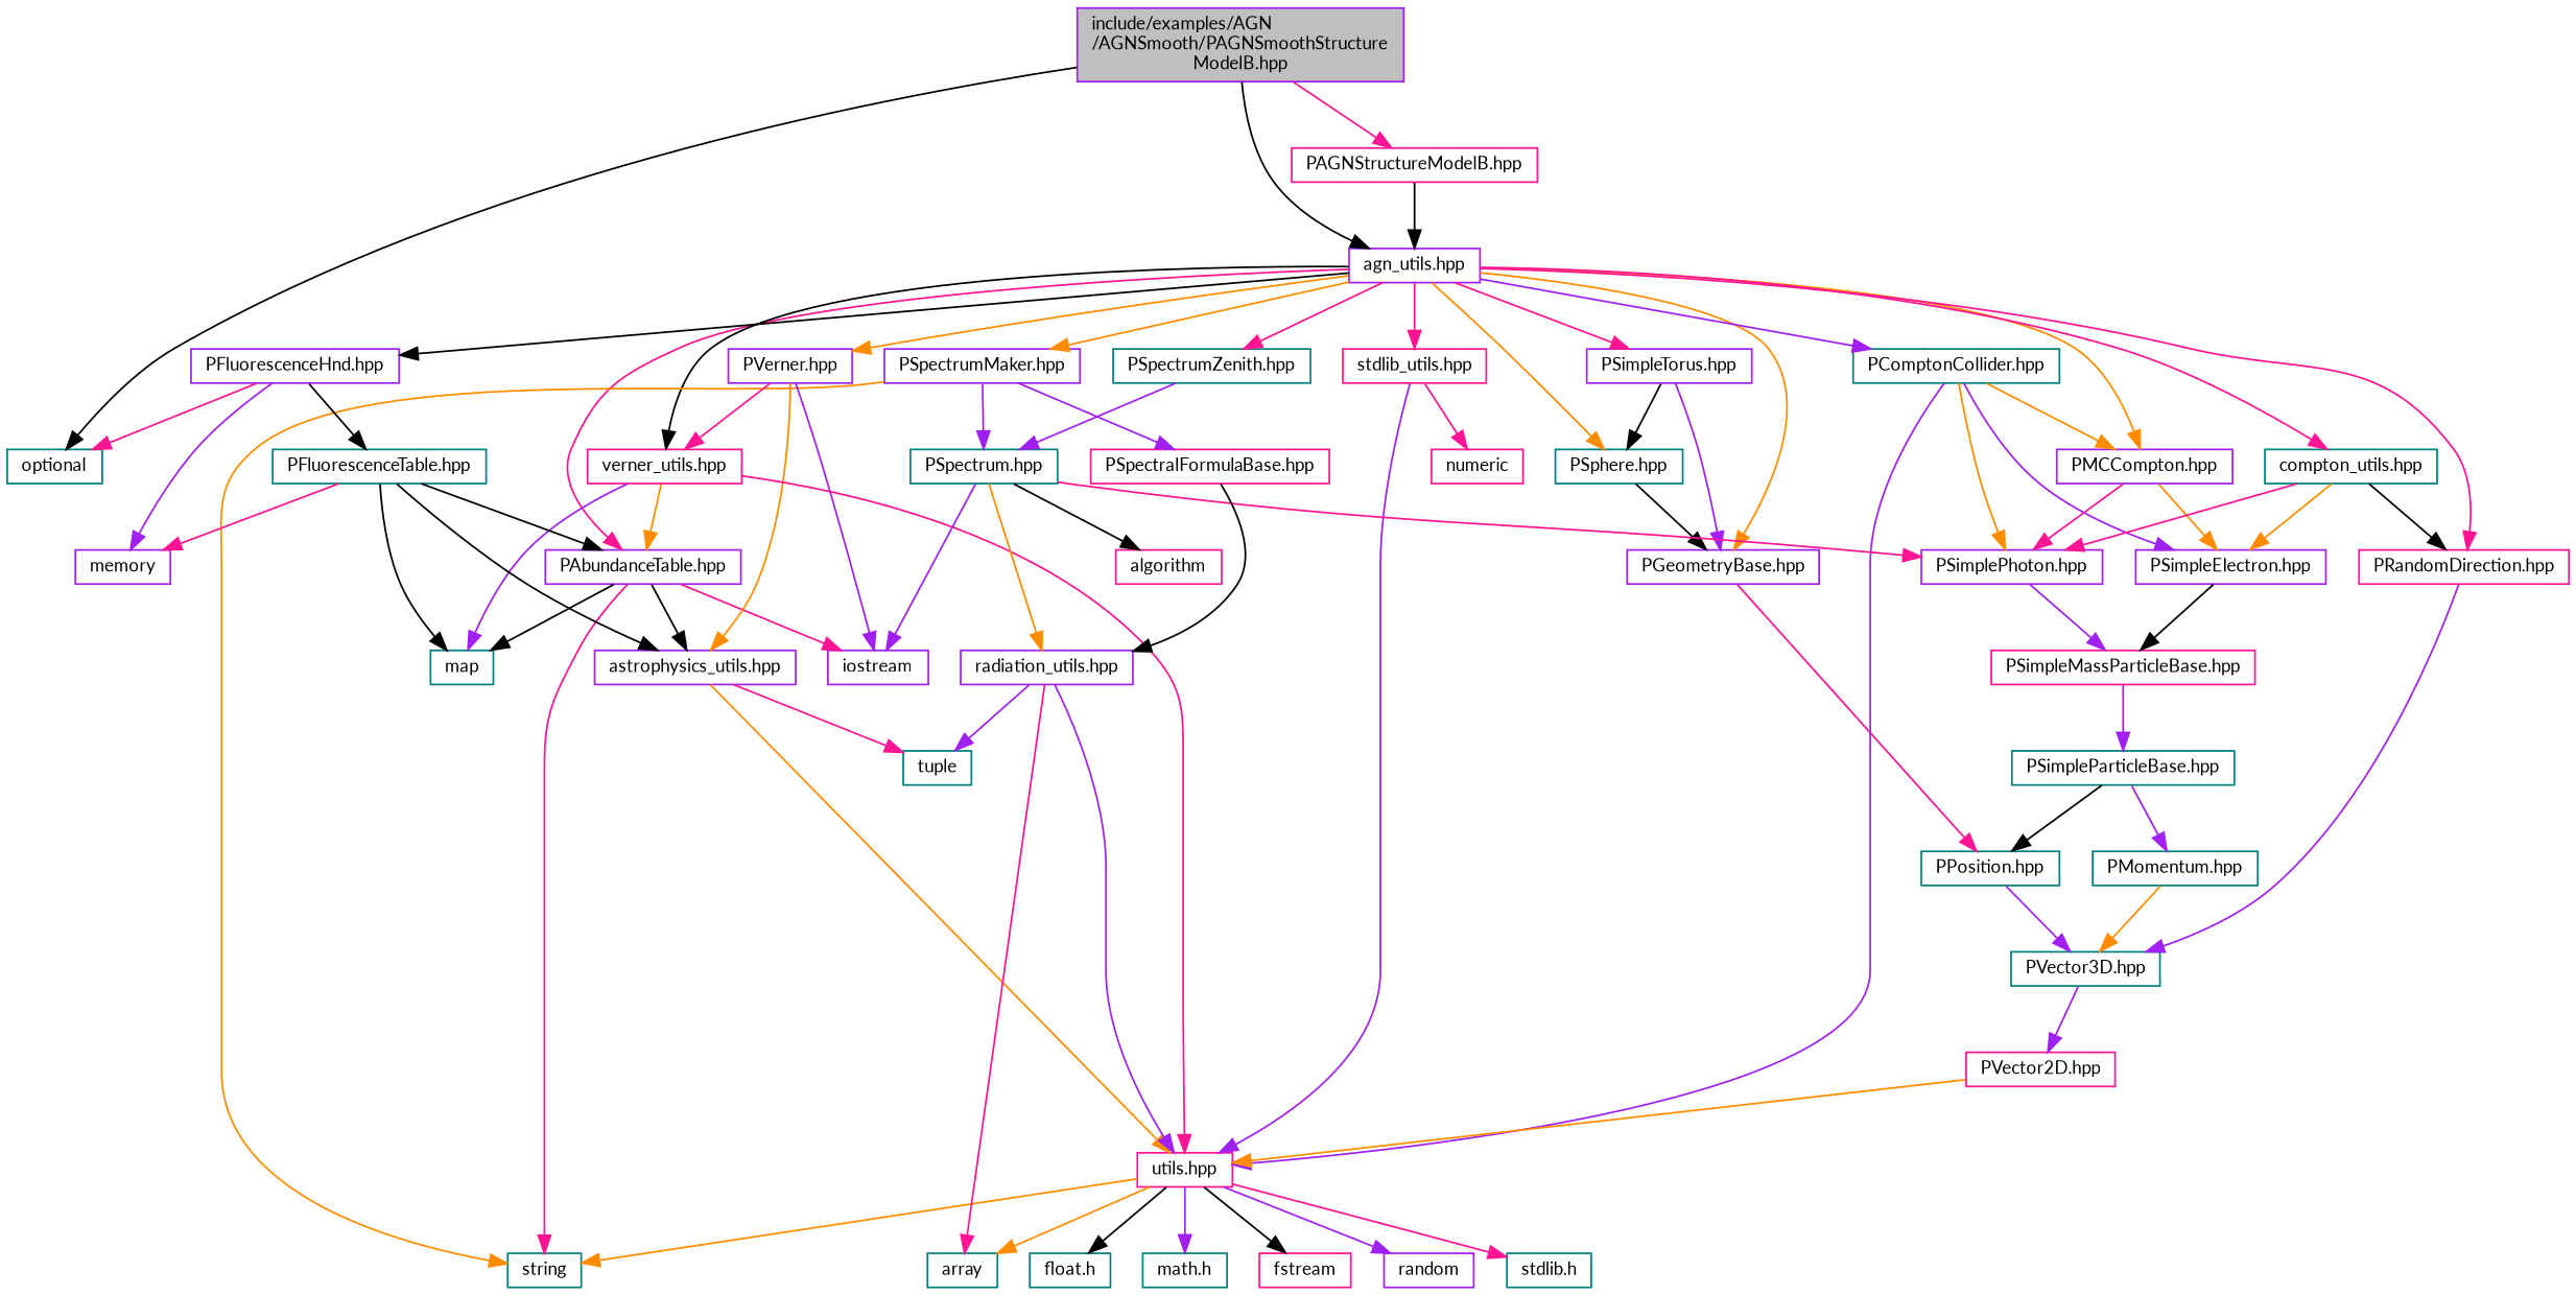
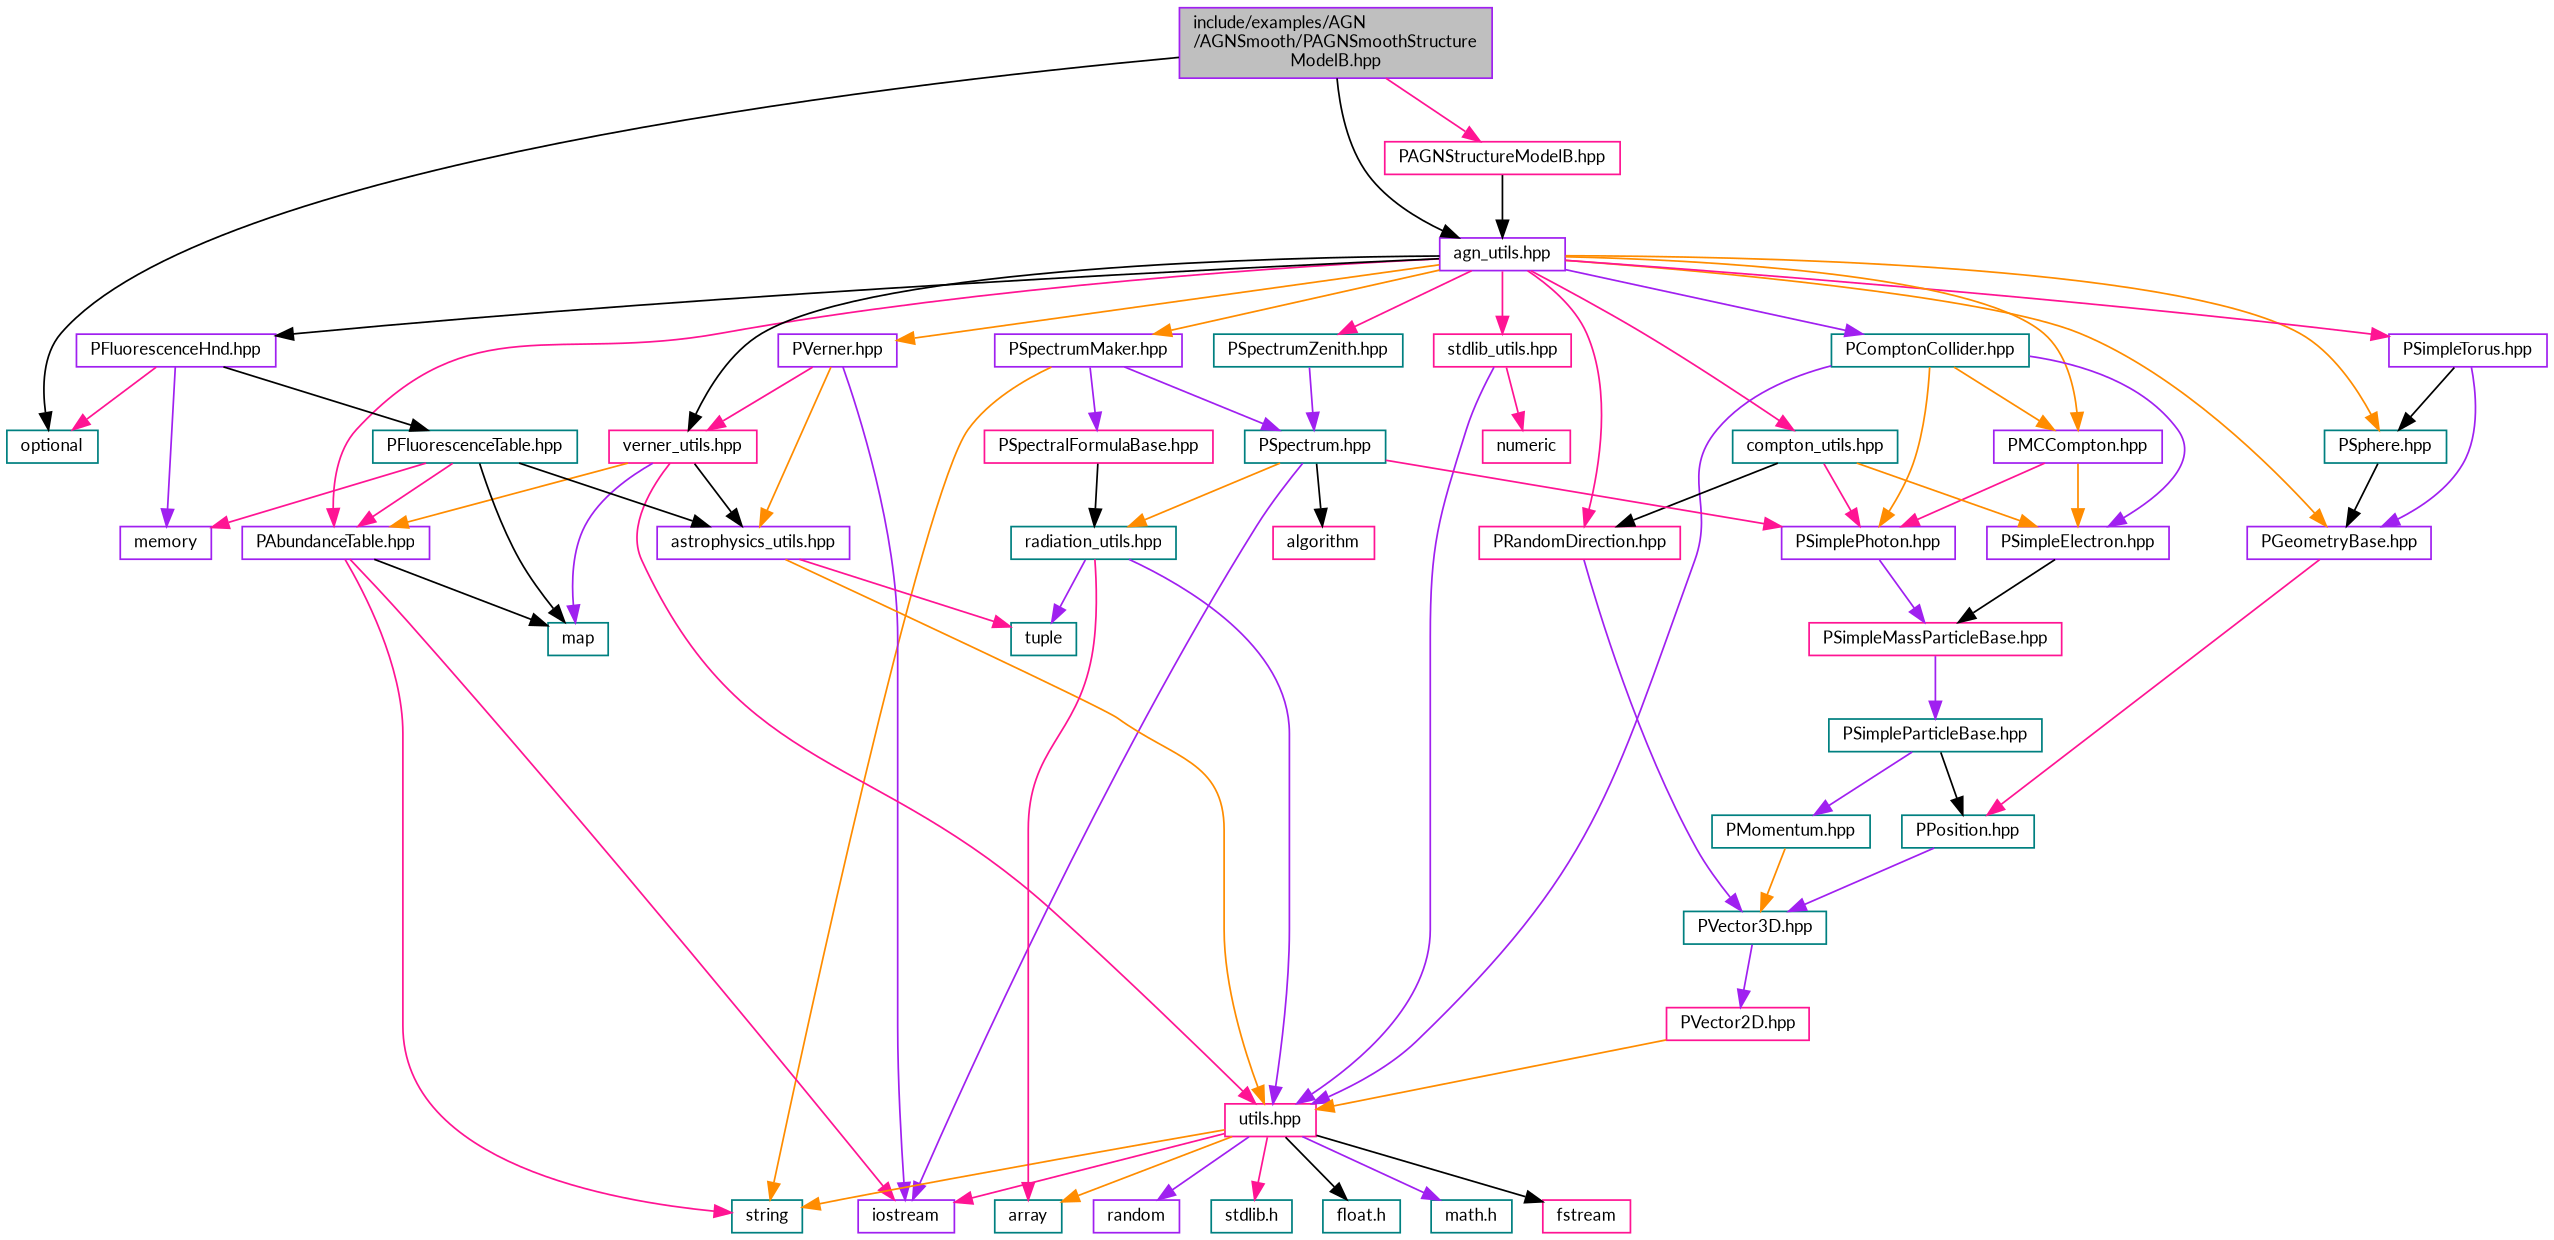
  digraph {
    fontname=Lato
    node [color=teal fillcolor=white fontname=Lato fontsize=10 shape=record style=filled]
    edge [color=deeppink fontname=Lato fontsize=10 labelfontname=Helvetica labelfontsize=10 style=solid]
    n1 [color=purple fillcolor=grey75 fontcolor=black height=0.2 label="include/examples/AGN\l/AGNSmooth/PAGNSmoothStructure\lModelB.hpp" width=0.4]
    n2 [color=purple height=0.2 label="agn_utils.hpp" width=0.4]
    n3 [height=0.2 label=optional width=0.4]
    n4 [color=deeppink height=0.2 label="PAGNStructureModelB.hpp" width=0.4]
    n5 [color=purple height=0.2 label="PSpectrumMaker.hpp" width=0.4]
    n6 [color=purple height=0.2 label="PGeometryBase.hpp" width=0.4]
    n7 [height=0.2 label="PSphere.hpp" width=0.4]
    n8 [color=purple height=0.2 label="PSimpleTorus.hpp" width=0.4]
    n9 [color=purple height=0.2 label="PAbundanceTable.hpp" width=0.4]
    n10 [color=purple height=0.2 label="PFluorescenceHnd.hpp" width=0.4]
    n11 [color=purple height=0.2 label="PVerner.hpp" width=0.4]
    n12 [color=deeppink height=0.2 label="verner_utils.hpp" width=0.4]
    n13 [height=0.2 label="PComptonCollider.hpp" width=0.4]
    n14 [color=purple height=0.2 label="PMCCompton.hpp" width=0.4]
    n15 [color=deeppink height=0.2 label="PRandomDirection.hpp" width=0.4]
    n16 [height=0.2 label="compton_utils.hpp" width=0.4]
    n17 [color=deeppink height=0.2 label="stdlib_utils.hpp" width=0.4]
    n18 [height=0.2 label="PSpectrumZenith.hpp" width=0.4]
    n19 [height=0.2 label="PSpectrum.hpp" width=0.4]
    n20 [height=0.2 label=string width=0.4]
    n21 [color=deeppink height=0.2 label="PSpectralFormulaBase.hpp" width=0.4]
    n22 [height=0.2 label="PPosition.hpp" width=0.4]
    n23 [color=purple height=0.2 label=iostream width=0.4]
    n24 [color=purple height=0.2 label="astrophysics_utils.hpp" width=0.4]
    n25 [height=0.2 label=map width=0.4]
    n26 [height=0.2 label="PFluorescenceTable.hpp" width=0.4]
    n27 [color=purple height=0.2 label=memory width=0.4]
    n28 [color=deeppink height=0.2 label="utils.hpp" width=0.4]
    n29 [color=purple height=0.2 label="PSimplePhoton.hpp" width=0.4]
    n30 [color=purple height=0.2 label="PSimpleElectron.hpp" width=0.4]
    n31 [height=0.2 label="PVector3D.hpp" width=0.4]
    n32 [color=deeppink height=0.2 label=numeric width=0.4]
-   n33 [color=purple height=0.2 label="radiation_utils.hpp" width=0.4]
+   n33 [height=0.2 label="radiation_utils.hpp" width=0.4]
    n34 [color=deeppink height=0.2 label=algorithm width=0.4]
    n35 [height=0.2 label=array width=0.4]
    n36 [height=0.2 label=tuple width=0.4]
    n37 [color=deeppink height=0.2 label="PSimpleMassParticleBase.hpp" width=0.4]
    n38 [height=0.2 label="stdlib.h" width=0.4]
    n39 [height=0.2 label="float.h" width=0.4]
    n40 [height=0.2 label="math.h" width=0.4]
    n41 [color=deeppink height=0.2 label=fstream width=0.4]
    n42 [color=purple height=0.2 label=random width=0.4]
    n43 [height=0.2 label="PSimpleParticleBase.hpp" width=0.4]
    n44 [height=0.2 label="PMomentum.hpp" width=0.4]
    n45 [color=deeppink height=0.2 label="PVector2D.hpp" width=0.4]
    n1 -> n2 [color=black]
    n1 -> n3 [color=black]
    n1 -> n4
    n2 -> n5 [color=darkorange]
    n2 -> n6 [color=darkorange]
    n2 -> n7 [color=darkorange]
    n2 -> n8
    n2 -> n9
    n2 -> n10 [color=black]
    n2 -> n11 [color=darkorange]
    n2 -> n12 [color=black]
    n2 -> n13 [color=purple]
    n2 -> n14 [color=darkorange]
    n2 -> n15
    n2 -> n16
    n2 -> n17
    n2 -> n18
    n4 -> n2 [color=black]
    n5 -> n19 [color=purple]
    n5 -> n20 [color=darkorange]
    n5 -> n21 [color=purple]
    n6 -> n22
    n7 -> n6 [color=black]
    n8 -> n6 [color=purple]
    n8 -> n7 [color=black]
    n9 -> n20
    n9 -> n23
-   n9 -> n24 [color=black]
+   n12 -> n24 [color=black]
    n9 -> n25 [color=black]
    n10 -> n3
    n10 -> n26 [color=black]
    n10 -> n27 [color=purple]
    n11 -> n12
    n11 -> n23 [color=purple]
    n11 -> n24 [color=darkorange]
    n12 -> n9 [color=darkorange]
    n12 -> n25 [color=purple]
    n12 -> n28
    n13 -> n14 [color=darkorange]
    n13 -> n28 [color=purple]
    n13 -> n29 [color=darkorange]
    n13 -> n30 [color=purple]
    n14 -> n29
    n14 -> n30 [color=darkorange]
    n15 -> n31 [color=purple]
    n16 -> n15 [color=black]
    n16 -> n29
    n16 -> n30 [color=darkorange]
    n17 -> n28 [color=purple]
    n17 -> n32
    n18 -> n19 [color=purple]
    n19 -> n23 [color=purple]
    n19 -> n29
    n19 -> n33 [color=darkorange]
    n19 -> n34 [color=black]
    n21 -> n33 [color=black]
    n22 -> n31 [color=purple]
    n24 -> n28 [color=darkorange]
    n24 -> n36
-   n26 -> n9 [color=black]
+   n26 -> n9
    n26 -> n24 [color=black]
    n26 -> n25 [color=black]
    n26 -> n27
    n28 -> n20 [color=darkorange]
+   n28 -> n23
    n28 -> n35 [color=darkorange]
    n28 -> n38
    n28 -> n39 [color=black]
    n28 -> n40 [color=purple]
    n28 -> n41 [color=black]
    n28 -> n42 [color=purple]
    n29 -> n37 [color=purple]
    n30 -> n37 [color=black]
    n31 -> n45 [color=purple]
    n33 -> n28 [color=purple]
    n33 -> n35
    n33 -> n36 [color=purple]
    n37 -> n43 [color=purple]
    n43 -> n22 [color=black]
    n43 -> n44 [color=purple]
    n44 -> n31 [color=darkorange]
    n45 -> n28 [color=darkorange]
  }
